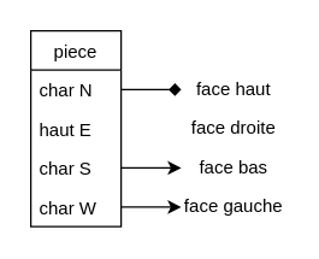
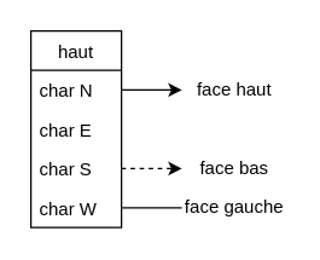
  <mxCell id="0" />
  <mxCell id="1" parent="0" />
- <mxCell id="2" value="piece" style="swimlane;fontStyle=0;childLayout=stackLayout;horizontal=1;startSize=26;fillColor=none;horizontalStack=0;resizeParent=1;resizeParentMax=0;resizeLast=0;collapsible=1;marginBottom=0;" vertex="1" parent="1"><mxGeometry x="20" y="20" width="60" height="130" as="geometry" /></mxCell>
+ <mxCell id="2" value="haut" style="swimlane;fontStyle=0;childLayout=stackLayout;horizontal=1;startSize=26;fillColor=none;horizontalStack=0;resizeParent=1;resizeParentMax=0;resizeLast=0;collapsible=1;marginBottom=0;" vertex="1" parent="1"><mxGeometry x="20" y="20" width="60" height="130" as="geometry" /></mxCell>
  <mxCell id="3" value="char N&#10;" style="text;strokeColor=none;fillColor=none;align=left;verticalAlign=top;spacingLeft=4;spacingRight=4;overflow=hidden;rotatable=0;points=[[0,0.5],[1,0.5]];portConstraint=eastwest;" vertex="1" parent="2"><mxGeometry y="26" width="60" height="26" as="geometry" /></mxCell>
- <mxCell id="4" value="haut E" style="text;strokeColor=none;fillColor=none;align=left;verticalAlign=top;spacingLeft=4;spacingRight=4;overflow=hidden;rotatable=0;points=[[0,0.5],[1,0.5]];portConstraint=eastwest;" vertex="1" parent="2"><mxGeometry y="52" width="60" height="26" as="geometry" /></mxCell>
+ <mxCell id="4" value="char E" style="text;strokeColor=none;fillColor=none;align=left;verticalAlign=top;spacingLeft=4;spacingRight=4;overflow=hidden;rotatable=0;points=[[0,0.5],[1,0.5]];portConstraint=eastwest;" vertex="1" parent="2"><mxGeometry y="52" width="60" height="26" as="geometry" /></mxCell>
  <mxCell id="5" value="char S" style="text;strokeColor=none;fillColor=none;align=left;verticalAlign=top;spacingLeft=4;spacingRight=4;overflow=hidden;rotatable=0;points=[[0,0.5],[1,0.5]];portConstraint=eastwest;" vertex="1" parent="2"><mxGeometry y="78" width="60" height="26" as="geometry" /></mxCell>
  <mxCell id="6" value="char W" style="text;strokeColor=none;fillColor=none;align=left;verticalAlign=top;spacingLeft=4;spacingRight=4;overflow=hidden;rotatable=0;points=[[0,0.5],[1,0.5]];portConstraint=eastwest;" vertex="1" parent="2"><mxGeometry y="104" width="60" height="26" as="geometry" /></mxCell>
  <mxCell id="7" value="face haut" style="text;html=1;strokeColor=none;fillColor=none;align=center;verticalAlign=middle;whiteSpace=wrap;rounded=0;" vertex="1" parent="1"><mxGeometry x="120" y="49" width="70" height="20" as="geometry" /></mxCell>
- <mxCell id="8" value="face droite" style="text;html=1;strokeColor=none;fillColor=none;align=center;verticalAlign=middle;whiteSpace=wrap;rounded=0;" vertex="1" parent="1"><mxGeometry x="120" y="75" width="70" height="20" as="geometry" /></mxCell>
  <mxCell id="9" value="face bas" style="text;html=1;strokeColor=none;fillColor=none;align=center;verticalAlign=middle;whiteSpace=wrap;rounded=0;" vertex="1" parent="1"><mxGeometry x="120" y="101" width="70" height="20" as="geometry" /></mxCell>
  <mxCell id="10" value="face gauche" style="text;html=1;strokeColor=none;fillColor=none;align=center;verticalAlign=middle;whiteSpace=wrap;rounded=0;" vertex="1" parent="1"><mxGeometry x="120" y="127" width="70" height="20" as="geometry" /></mxCell>
- <mxCell id="11" style="edgeStyle=orthogonalEdgeStyle;rounded=0;orthogonalLoop=1;jettySize=auto;html=1;exitX=1;exitY=0.5;exitDx=0;exitDy=0;entryX=0;entryY=0.5;entryDx=0;entryDy=0;endArrow=diamond;" edge="1" parent="1" source="3" target="7"><mxGeometry relative="1" as="geometry" /></mxCell>
- <mxCell id="12" style="edgeStyle=orthogonalEdgeStyle;rounded=0;orthogonalLoop=1;jettySize=auto;html=1;exitX=1;exitY=0.5;exitDx=0;exitDy=0;entryX=0;entryY=0.5;entryDx=0;entryDy=0;" edge="1" parent="1" source="5" target="9"><mxGeometry relative="1" as="geometry" /></mxCell>
- <mxCell id="13" style="edgeStyle=orthogonalEdgeStyle;rounded=0;orthogonalLoop=1;jettySize=auto;html=1;exitX=1;exitY=0.5;exitDx=0;exitDy=0;entryX=0;entryY=0.5;entryDx=0;entryDy=0;" edge="1" parent="1" source="6" target="10"><mxGeometry relative="1" as="geometry" /></mxCell>
+ <mxCell id="11" style="edgeStyle=orthogonalEdgeStyle;rounded=0;orthogonalLoop=1;jettySize=auto;html=1;exitX=1;exitY=0.5;exitDx=0;exitDy=0;entryX=0;entryY=0.5;entryDx=0;entryDy=0;" edge="1" parent="1" source="3" target="7"><mxGeometry relative="1" as="geometry" /></mxCell>
+ <mxCell id="12" style="edgeStyle=orthogonalEdgeStyle;rounded=0;orthogonalLoop=1;jettySize=auto;html=1;exitX=1;exitY=0.5;exitDx=0;exitDy=0;entryX=0;entryY=0.5;entryDx=0;entryDy=0;dashed=1;" edge="1" parent="1" source="5" target="9"><mxGeometry relative="1" as="geometry" /></mxCell>
+ <mxCell id="13" style="edgeStyle=orthogonalEdgeStyle;rounded=0;orthogonalLoop=1;jettySize=auto;html=1;exitX=1;exitY=0.5;exitDx=0;exitDy=0;entryX=0;entryY=0.5;entryDx=0;entryDy=0;endArrow=none;" edge="1" parent="1" source="6" target="10"><mxGeometry relative="1" as="geometry" /></mxCell>
